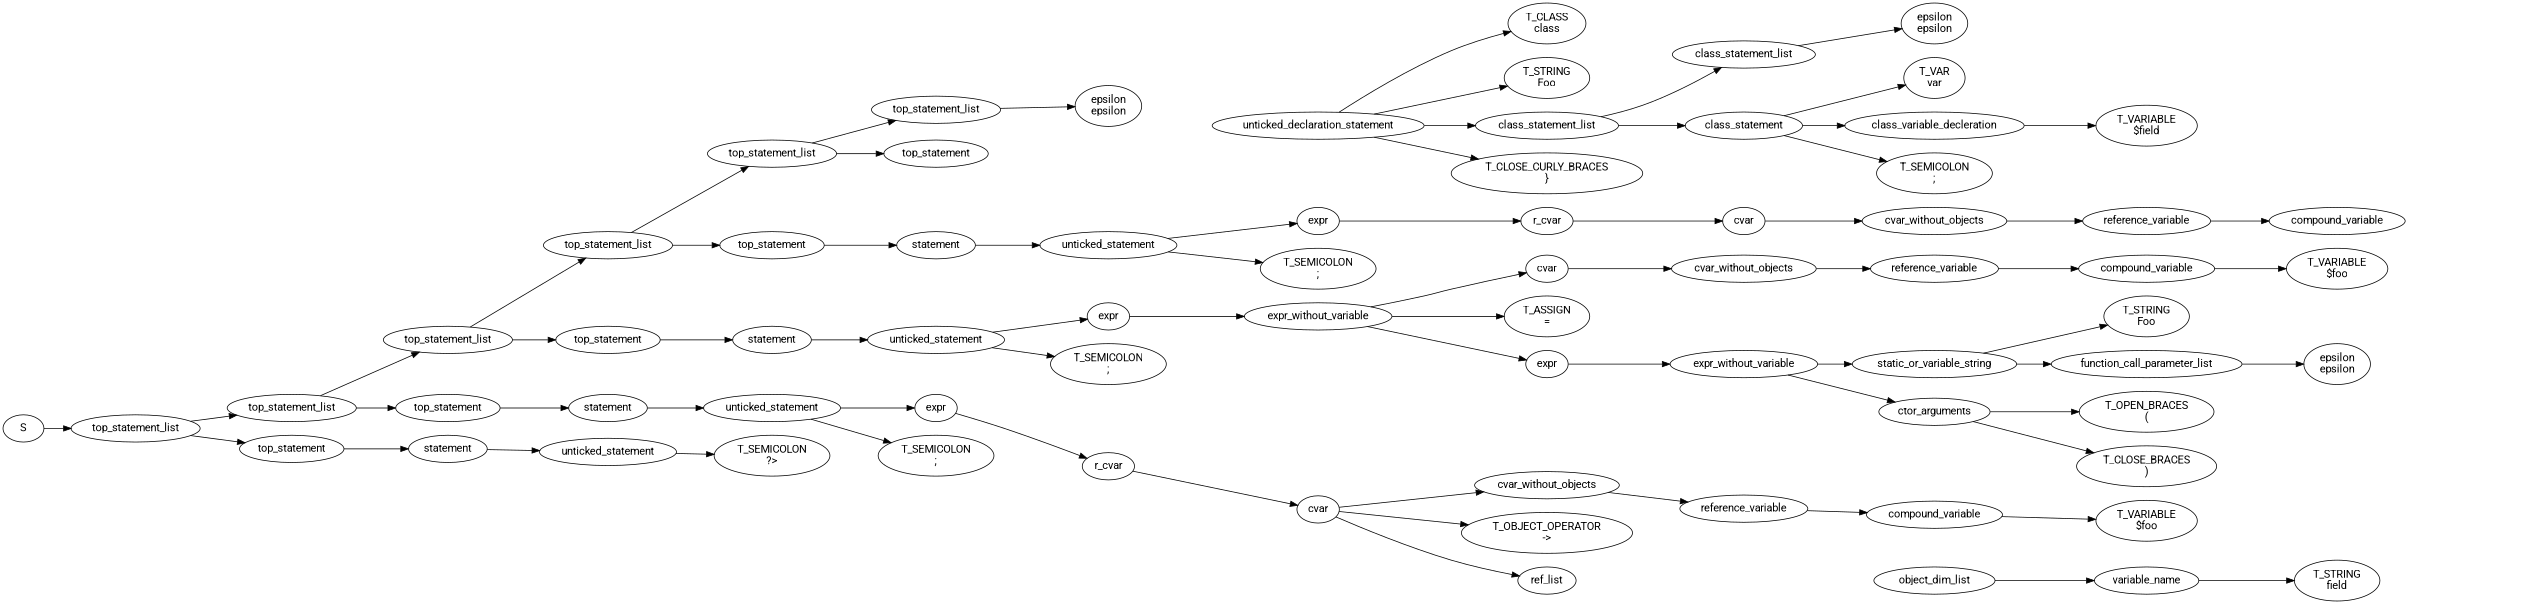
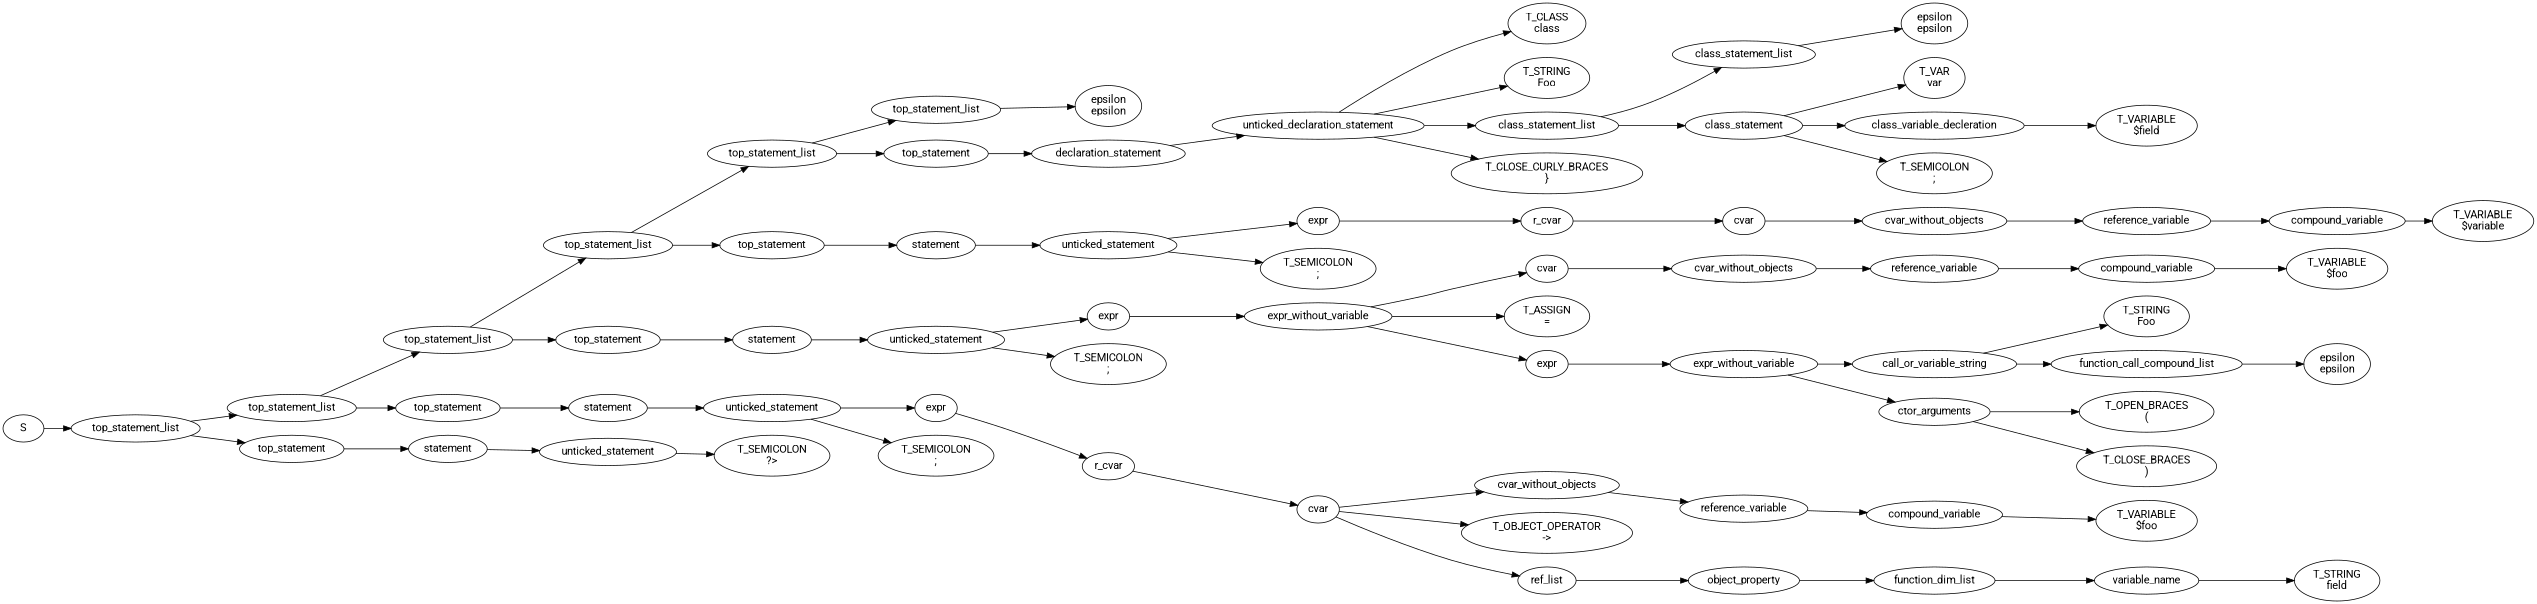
  digraph {
    fontname=Roboto
    rankdir=LR
    node [fontname=Roboto]
    edge [fontname=Roboto]
    n1 [label=S]
    n2 [label=top_statement_list]
    n3 [label=top_statement_list]
    n4 [label=top_statement]
    n5 [label=top_statement_list]
    n6 [label=top_statement]
    n7 [label=statement]
    n8 [label=top_statement_list]
    n9 [label=top_statement]
    n10 [label=statement]
    n11 [label=top_statement_list]
    n12 [label=top_statement]
    n13 [label=statement]
    n14 [label=top_statement_list]
    n15 [label=top_statement]
    n16 [label=statement]
    n17 [label="epsilon\nepsilon"]
+   n18 [label=declaration_statement]
    n19 [label=unticked_declaration_statement]
    n20 [label="T_CLASS\nclass"]
    n21 [label="T_STRING\nFoo"]
    n22 [label=class_statement_list]
    n23 [label="T_CLOSE_CURLY_BRACES\n}"]
    n24 [label=class_statement_list]
    n25 [label=class_statement]
    n26 [label="epsilon\nepsilon"]
    n27 [label="T_VAR\nvar"]
    n28 [label=class_variable_decleration]
    n29 [label="T_SEMICOLON\n;"]
    n30 [label="T_VARIABLE\n$field"]
    n31 [label=unticked_statement]
    n32 [label=expr]
    n33 [label="T_SEMICOLON\n;"]
    n34 [label=r_cvar]
    n35 [label=cvar]
    n36 [label=cvar_without_objects]
    n37 [label=reference_variable]
    n38 [label=compound_variable]
+   n39 [label="T_VARIABLE\n$variable"]
    n40 [label=unticked_statement]
    n41 [label=expr]
    n42 [label="T_SEMICOLON\n;"]
    n43 [label=expr_without_variable]
    n44 [label=cvar]
    n45 [label="T_ASSIGN\n="]
    n46 [label=expr]
    n47 [label=cvar_without_objects]
    n48 [label=expr_without_variable]
    n49 [label=reference_variable]
    n50 [label=compound_variable]
    n51 [label="T_VARIABLE\n$foo"]
-   n52 [label=static_or_variable_string]
+   n52 [label=call_or_variable_string]
    n53 [label=ctor_arguments]
    n54 [label="T_STRING\nFoo"]
-   n55 [label=function_call_parameter_list]
+   n55 [label=function_call_compound_list]
    n56 [label="T_OPEN_BRACES\n("]
    n57 [label="T_CLOSE_BRACES\n)"]
    n58 [label="epsilon\nepsilon"]
    n59 [label=unticked_statement]
    n60 [label=expr]
    n61 [label="T_SEMICOLON\n;"]
    n62 [label=r_cvar]
    n63 [label=cvar]
    n64 [label=cvar_without_objects]
    n65 [label="T_OBJECT_OPERATOR\n->"]
    n66 [label=ref_list]
    n67 [label=reference_variable]
+   n68 [label=object_property]
    n69 [label=compound_variable]
    n70 [label="T_VARIABLE\n$foo"]
-   n71 [label=object_dim_list]
+   n71 [label=function_dim_list]
    n72 [label=variable_name]
    n73 [label="T_STRING\nfield"]
    n74 [label=unticked_statement]
    n75 [label="T_SEMICOLON\n?>"]
    n1 -> n2
    n2 -> n3
    n2 -> n4
    n3 -> n5
    n3 -> n6
    n4 -> n7
    n5 -> n8
    n5 -> n9
    n6 -> n10
    n7 -> n74
    n8 -> n11
    n8 -> n12
    n9 -> n13
    n10 -> n59
    n11 -> n14
    n11 -> n15
    n12 -> n16
    n13 -> n40
    n14 -> n17
+   n15 -> n18
    n16 -> n31
+   n18 -> n19
    n19 -> n20
    n19 -> n21
    n19 -> n22
    n19 -> n23
    n22 -> n24
    n22 -> n25
    n24 -> n26
    n25 -> n27
    n25 -> n28
    n25 -> n29
    n28 -> n30
    n31 -> n32
    n31 -> n33
    n32 -> n34
    n34 -> n35
    n35 -> n36
    n36 -> n37
    n37 -> n38
+   n38 -> n39
    n40 -> n41
    n40 -> n42
    n41 -> n43
    n43 -> n44
    n43 -> n45
    n43 -> n46
    n44 -> n47
    n46 -> n48
    n47 -> n49
    n48 -> n52
    n48 -> n53
    n49 -> n50
    n50 -> n51
    n52 -> n54
    n52 -> n55
    n53 -> n56
    n53 -> n57
    n55 -> n58
    n59 -> n60
    n59 -> n61
    n60 -> n62
    n62 -> n63
    n63 -> n64
    n63 -> n65
    n63 -> n66
    n64 -> n67
+   n66 -> n68
    n67 -> n69
+   n68 -> n71
    n69 -> n70
    n71 -> n72
    n72 -> n73
    n74 -> n75
  }
